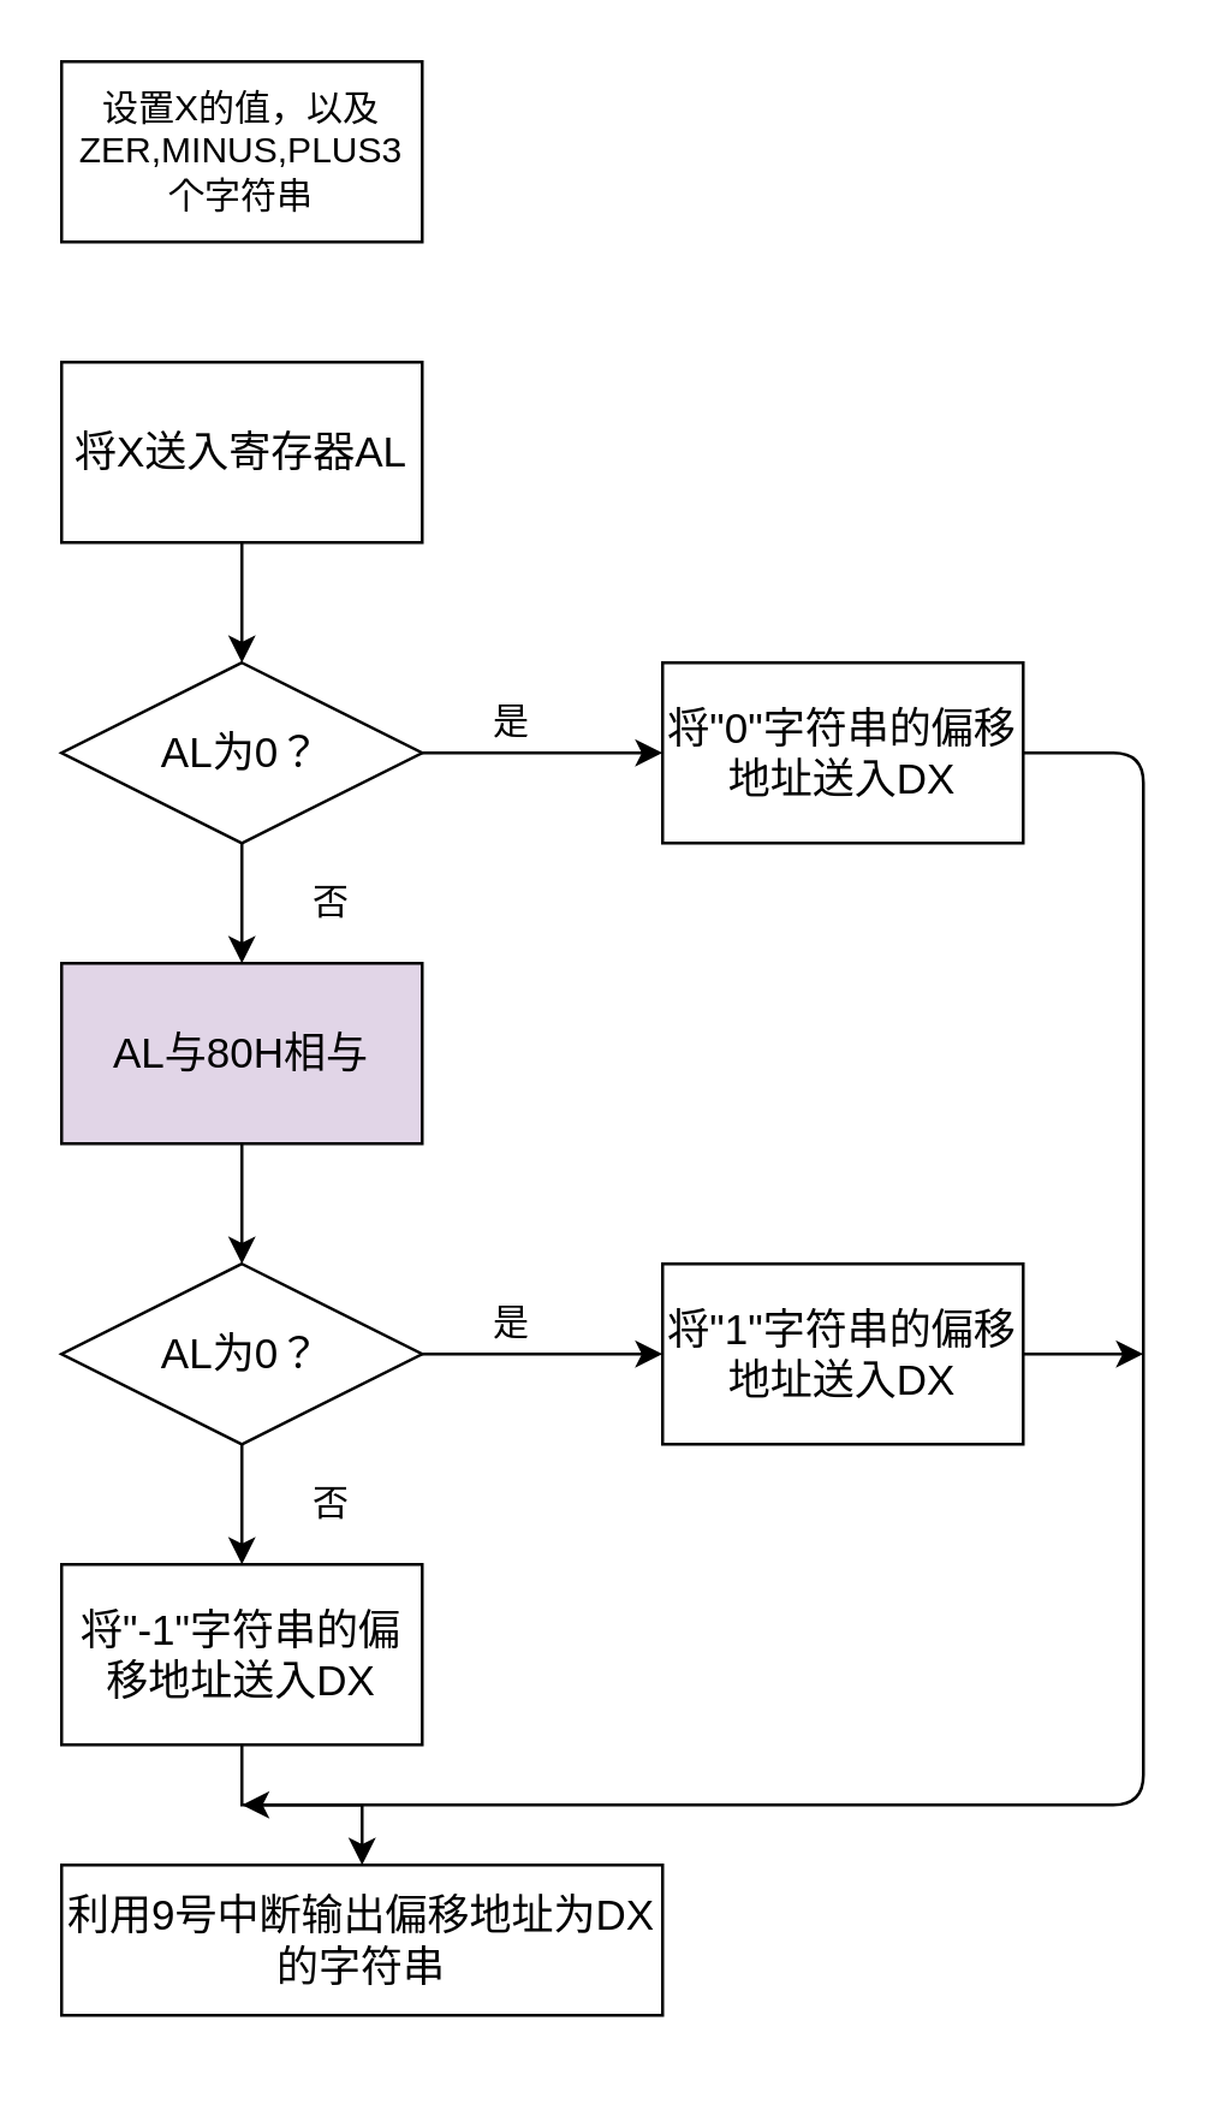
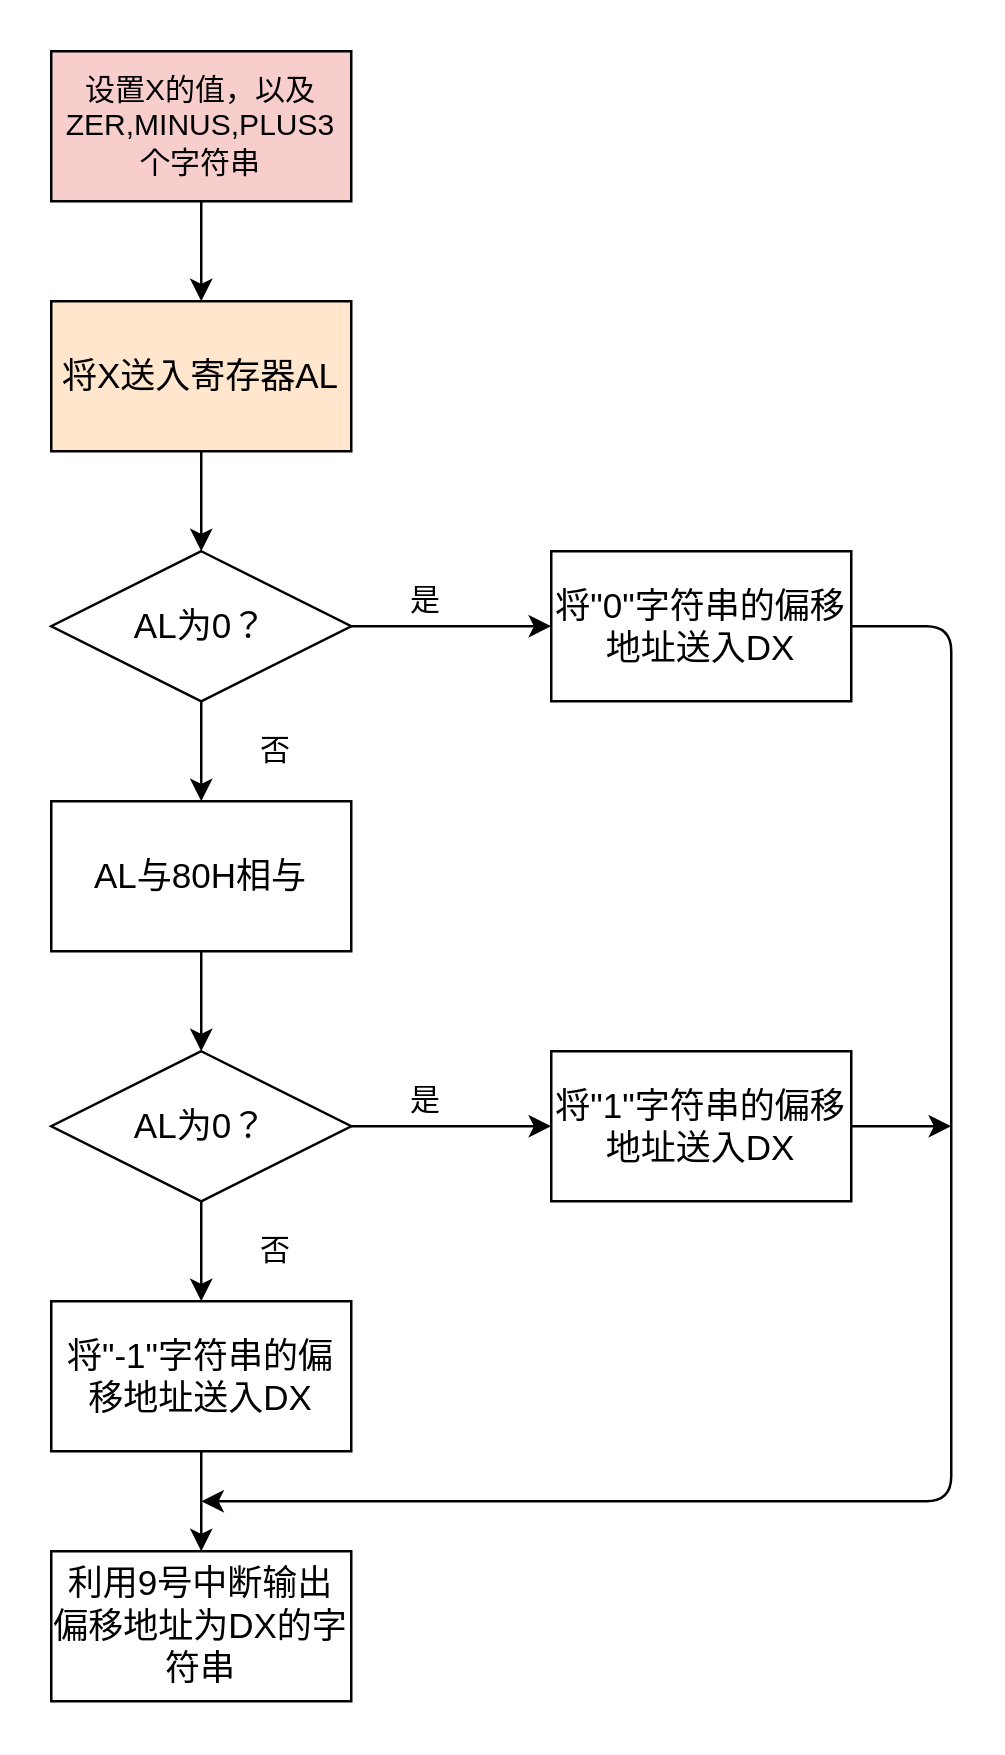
  <mxCell id="0" />
  <mxCell id="1" parent="0" />
- <mxCell id="3" value="&lt;font style=&quot;font-size: 12px&quot;&gt;设置X的值，以及ZER,MINUS,PLUS3个字符串&lt;/font&gt;" style="rounded=0;whiteSpace=wrap;html=1;" vertex="1" parent="1"><mxGeometry x="20" y="20" width="120" height="60" as="geometry" /></mxCell>
+ <mxCell id="2" value="" style="edgeStyle=orthogonalEdgeStyle;rounded=0;orthogonalLoop=1;jettySize=auto;html=1;" edge="1" parent="1" source="3" target="5"><mxGeometry relative="1" as="geometry" /></mxCell>
+ <mxCell id="3" value="&lt;font style=&quot;font-size: 12px&quot;&gt;设置X的值，以及ZER,MINUS,PLUS3个字符串&lt;/font&gt;" style="rounded=0;whiteSpace=wrap;html=1;fillColor=#f8cecc;" vertex="1" parent="1"><mxGeometry x="20" y="20" width="120" height="60" as="geometry" /></mxCell>
  <mxCell id="4" value="" style="edgeStyle=orthogonalEdgeStyle;rounded=0;orthogonalLoop=1;jettySize=auto;html=1;entryX=0.5;entryY=0;entryDx=0;entryDy=0;" edge="1" parent="1" source="5" target="8"><mxGeometry relative="1" as="geometry"><mxPoint x="80" y="220" as="targetPoint" /></mxGeometry></mxCell>
- <mxCell id="5" value="&lt;font style=&quot;font-size: 14px&quot;&gt;将X送入寄存器AL&lt;/font&gt;" style="rounded=0;whiteSpace=wrap;html=1;" vertex="1" parent="1"><mxGeometry x="20" y="120" width="120" height="60" as="geometry" /></mxCell>
+ <mxCell id="5" value="&lt;font style=&quot;font-size: 14px&quot;&gt;将X送入寄存器AL&lt;/font&gt;" style="rounded=0;whiteSpace=wrap;html=1;fillColor=#ffe6cc;" vertex="1" parent="1"><mxGeometry x="20" y="120" width="120" height="60" as="geometry" /></mxCell>
  <mxCell id="6" value="" style="edgeStyle=orthogonalEdgeStyle;rounded=0;orthogonalLoop=1;jettySize=auto;html=1;" edge="1" parent="1" source="8" target="10"><mxGeometry relative="1" as="geometry" /></mxCell>
  <mxCell id="7" value="" style="edgeStyle=orthogonalEdgeStyle;rounded=0;orthogonalLoop=1;jettySize=auto;html=1;entryX=0;entryY=0.5;entryDx=0;entryDy=0;" edge="1" parent="1" source="8" target="11"><mxGeometry relative="1" as="geometry"><mxPoint x="220" y="250" as="targetPoint" /></mxGeometry></mxCell>
  <mxCell id="8" value="&lt;font style=&quot;font-size: 14px&quot;&gt;AL为0？&lt;/font&gt;" style="rhombus;whiteSpace=wrap;html=1;" vertex="1" parent="1"><mxGeometry x="20" y="220" width="120" height="60" as="geometry" /></mxCell>
  <mxCell id="9" value="" style="edgeStyle=orthogonalEdgeStyle;rounded=0;orthogonalLoop=1;jettySize=auto;html=1;" edge="1" parent="1" source="10"><mxGeometry relative="1" as="geometry"><mxPoint x="80" y="420" as="targetPoint" /></mxGeometry></mxCell>
- <mxCell id="10" value="&lt;font style=&quot;font-size: 14px&quot;&gt;AL与80H相与&lt;/font&gt;" style="rounded=0;whiteSpace=wrap;html=1;fillColor=#e1d5e7;" vertex="1" parent="1"><mxGeometry x="20" y="320" width="120" height="60" as="geometry" /></mxCell>
+ <mxCell id="10" value="&lt;font style=&quot;font-size: 14px&quot;&gt;AL与80H相与&lt;/font&gt;" style="rounded=0;whiteSpace=wrap;html=1;" vertex="1" parent="1"><mxGeometry x="20" y="320" width="120" height="60" as="geometry" /></mxCell>
  <mxCell id="11" value="&lt;font style=&quot;font-size: 14px&quot;&gt;将&quot;0&quot;字符串的偏移地址送入DX&lt;/font&gt;" style="rounded=0;whiteSpace=wrap;html=1;" vertex="1" parent="1"><mxGeometry x="220" y="220" width="120" height="60" as="geometry" /></mxCell>
  <mxCell id="12" value="是" style="text;html=1;strokeColor=none;fillColor=none;align=center;verticalAlign=middle;whiteSpace=wrap;rounded=0;" vertex="1" parent="1"><mxGeometry x="150" y="230" width="40" height="20" as="geometry" /></mxCell>
  <mxCell id="13" value="否" style="text;html=1;strokeColor=none;fillColor=none;align=center;verticalAlign=middle;whiteSpace=wrap;rounded=0;" vertex="1" parent="1"><mxGeometry x="90" y="290" width="40" height="20" as="geometry" /></mxCell>
  <mxCell id="14" value="" style="edgeStyle=orthogonalEdgeStyle;rounded=0;orthogonalLoop=1;jettySize=auto;html=1;" edge="1" parent="1" source="15"><mxGeometry relative="1" as="geometry"><mxPoint x="80" y="520" as="targetPoint" /></mxGeometry></mxCell>
  <mxCell id="15" value="&lt;font style=&quot;font-size: 14px&quot;&gt;AL为0？&lt;/font&gt;" style="rhombus;whiteSpace=wrap;html=1;" vertex="1" parent="1"><mxGeometry x="20" y="420" width="120" height="60" as="geometry" /></mxCell>
  <mxCell id="16" value="" style="edgeStyle=orthogonalEdgeStyle;rounded=0;orthogonalLoop=1;jettySize=auto;html=1;entryX=0;entryY=0.5;entryDx=0;entryDy=0;exitX=1;exitY=0.5;exitDx=0;exitDy=0;" edge="1" parent="1" source="15" target="18"><mxGeometry relative="1" as="geometry"><mxPoint x="140" y="450" as="sourcePoint" /><mxPoint x="220" y="450" as="targetPoint" /></mxGeometry></mxCell>
  <mxCell id="17" value="" style="edgeStyle=orthogonalEdgeStyle;rounded=0;orthogonalLoop=1;jettySize=auto;html=1;" edge="1" parent="1" source="18"><mxGeometry relative="1" as="geometry"><mxPoint x="380" y="450" as="targetPoint" /></mxGeometry></mxCell>
  <mxCell id="18" value="&lt;font style=&quot;font-size: 14px&quot;&gt;将&quot;1&quot;字符串的偏移地址送入DX&lt;/font&gt;" style="rounded=0;whiteSpace=wrap;html=1;" vertex="1" parent="1"><mxGeometry x="220" y="420" width="120" height="60" as="geometry" /></mxCell>
  <mxCell id="19" value="是" style="text;html=1;strokeColor=none;fillColor=none;align=center;verticalAlign=middle;whiteSpace=wrap;rounded=0;" vertex="1" parent="1"><mxGeometry x="150" y="430" width="40" height="20" as="geometry" /></mxCell>
  <mxCell id="20" value="" style="edgeStyle=orthogonalEdgeStyle;rounded=0;orthogonalLoop=1;jettySize=auto;html=1;" edge="1" parent="1" source="21" target="22"><mxGeometry relative="1" as="geometry" /></mxCell>
  <mxCell id="21" value="&lt;font style=&quot;font-size: 14px&quot;&gt;将&quot;-1&quot;字符串的偏移地址送入DX&lt;/font&gt;" style="rounded=0;whiteSpace=wrap;html=1;" vertex="1" parent="1"><mxGeometry x="20" y="520" width="120" height="60" as="geometry" /></mxCell>
- <mxCell id="22" value="&lt;span style=&quot;font-size: 14px&quot;&gt;利用9号中断输出偏移地址为DX的字符串&lt;/span&gt;" style="rounded=0;whiteSpace=wrap;html=1;" vertex="1" parent="1"><mxGeometry x="20" y="620" width="200" height="50" as="geometry" /></mxCell>
+ <mxCell id="22" value="&lt;span style=&quot;font-size: 14px&quot;&gt;利用9号中断输出偏移地址为DX的字符串&lt;/span&gt;" style="rounded=0;whiteSpace=wrap;html=1;" vertex="1" parent="1"><mxGeometry x="20" y="620" width="120" height="60" as="geometry" /></mxCell>
  <mxCell id="23" value="否" style="text;html=1;strokeColor=none;fillColor=none;align=center;verticalAlign=middle;whiteSpace=wrap;rounded=0;" vertex="1" parent="1"><mxGeometry x="90" y="490" width="40" height="20" as="geometry" /></mxCell>
  <mxCell id="24" value="" style="endArrow=classic;html=1;exitX=1;exitY=0.5;exitDx=0;exitDy=0;" edge="1" parent="1" source="11"><mxGeometry width="50" height="50" relative="1" as="geometry"><mxPoint x="420" y="270" as="sourcePoint" /><mxPoint x="80" y="600" as="targetPoint" /><Array as="points"><mxPoint x="380" y="250" /><mxPoint x="380" y="420" /><mxPoint x="380" y="600" /></Array></mxGeometry></mxCell>
